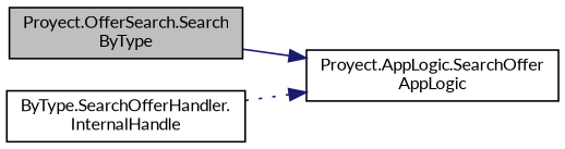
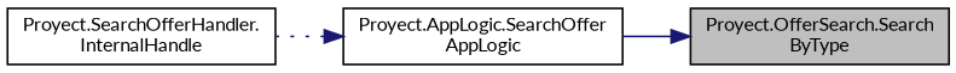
  digraph {
    fontname=Lato
    rankdir=RL
    node [color=black fillcolor=white fontname=Lato fontsize=10 shape=record style=filled]
    edge [color=midnightblue dir=back fontname=Lato fontsize=10 labelfontname=Helvetica labelfontsize=10]
    n1 [fillcolor=grey75 fontcolor=black height=0.2 label="Proyect.OfferSearch.Search\lByType" width=0.4]
    n2 [height=0.2 label="Proyect.AppLogic.SearchOffer\lAppLogic" width=0.4]
-   n3 [height=0.2 label="ByType.SearchOfferHandler.\lInternalHandle" width=0.4]
-   n2 -> n1 [style=solid]
+   n3 [height=0.2 label="Proyect.SearchOfferHandler.\lInternalHandle" width=0.4]
+   n1 -> n2 [style=solid]
    n2 -> n3 [style=dotted]
  }
